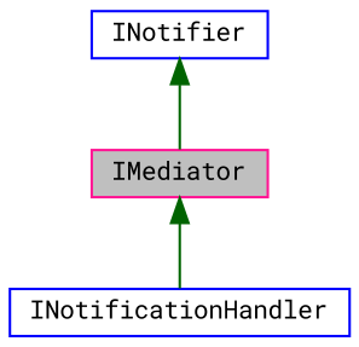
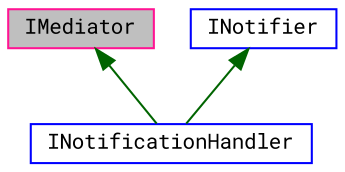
  digraph {
    fontname="Roboto Mono"
    node [color=blue fillcolor=white fontname="Roboto Mono" fontsize=10 shape=record style=filled]
    edge [color=darkgreen dir=back fontname="Roboto Mono" fontsize=10 labelfontname=FreeSans labelfontsize=10 style=solid]
    n1 [color=deeppink fillcolor=grey75 fontcolor=black height=0.2 label=IMediator width=0.4]
    n2 [height=0.2 label=INotificationHandler width=0.4]
    n3 [height=0.2 label=INotifier width=0.4]
    n1 -> n2
-   n3 -> n1
+   n3 -> n2
  }
